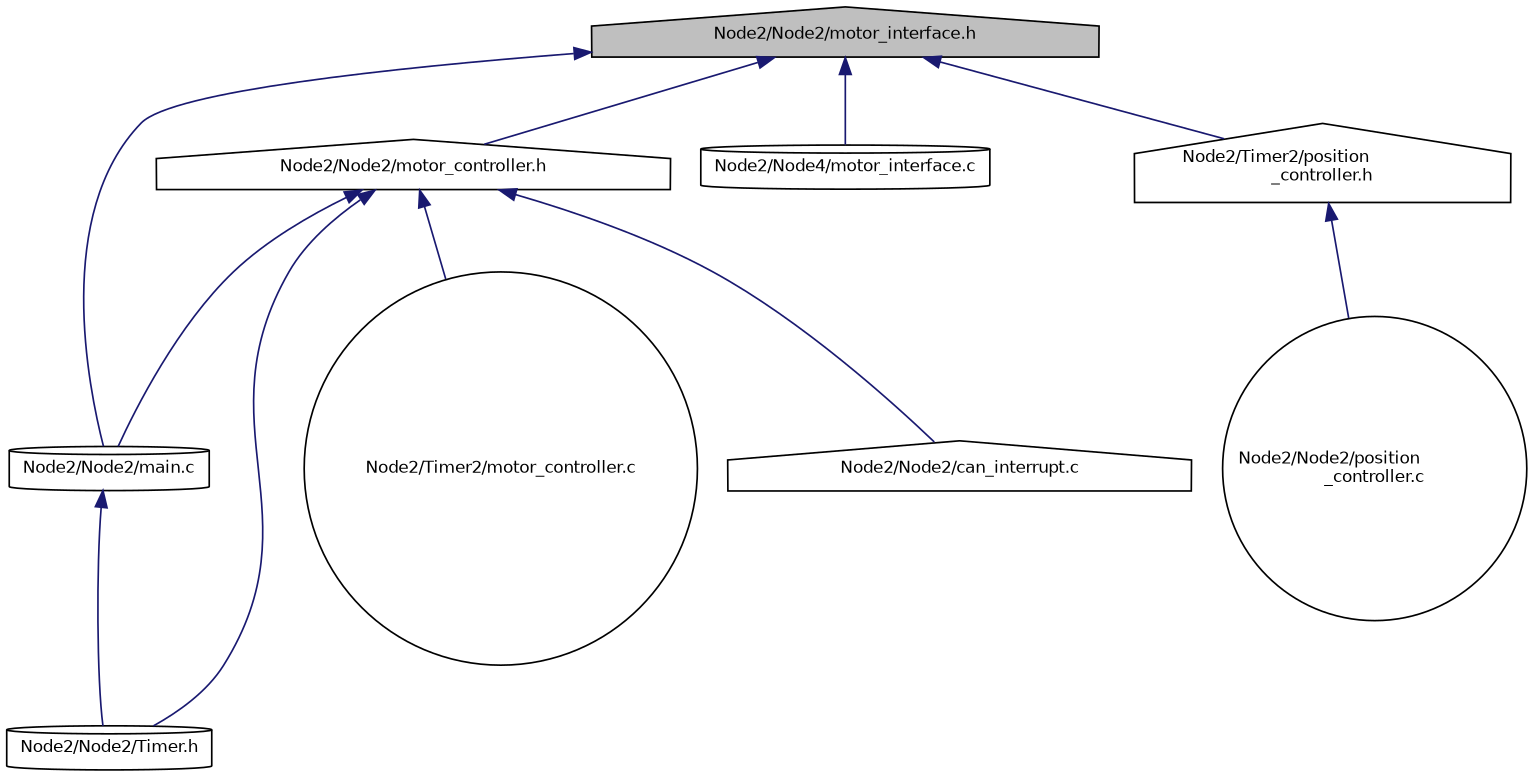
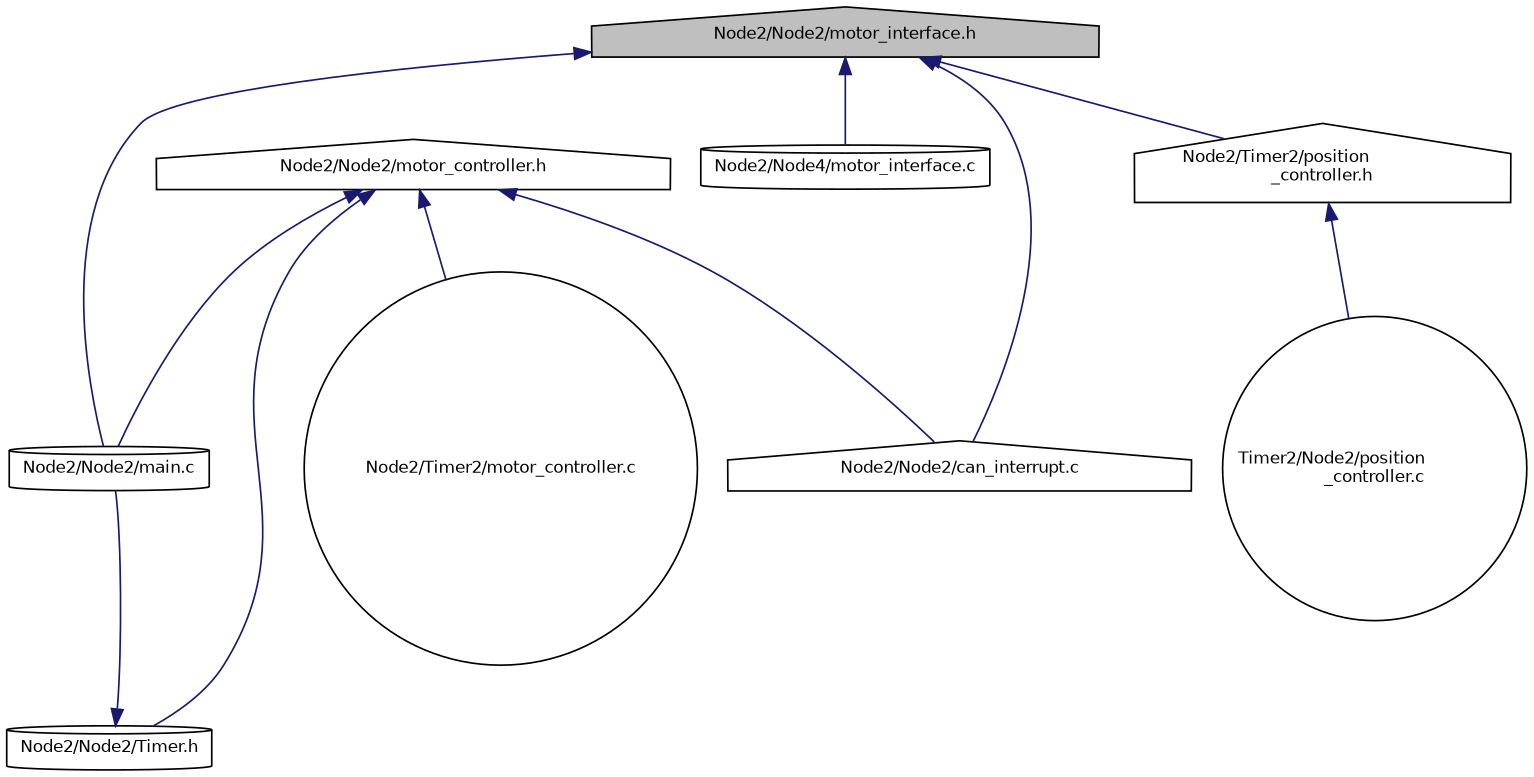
  digraph {
    node [color=black fillcolor=white fontname=Helvetica fontsize=10 shape=house style=filled]
    edge [color=midnightblue dir=back fontname=Helvetica fontsize=10 labelfontname=Helvetica labelfontsize=10 style=solid]
    n1 [fillcolor=grey75 fontcolor=black height=0.2 label="Node2/Node2/motor_interface.h" width=0.4]
    n2 [height=0.2 label="Node2/Node2/motor_controller.h" width=0.4]
    n3 [height=0.2 label="Node2/Node2/main.c" shape=cylinder width=0.4]
    n4 [height=0.2 label="Node2/Node4/motor_interface.c" shape=cylinder width=0.4]
    n5 [height=0.2 label="Node2/Timer2/position\l_controller.h" width=0.4]
    n6 [height=0.2 label="Node2/Node2/Timer.h" shape=cylinder width=0.4]
    n7 [height=0.2 label="Node2/Timer2/motor_controller.c" shape=circle width=0.4]
    n8 [height=0.2 label="Node2/Node2/can_interrupt.c" width=0.4]
-   n9 [height=0.2 label="Node2/Node2/position\l_controller.c" shape=circle width=0.4]
-   n1 -> n2
+   n9 [height=0.2 label="Timer2/Node2/position\l_controller.c" shape=circle width=0.4]
+   n1 -> n8
    n1 -> n3
    n1 -> n4
    n1 -> n5
    n2 -> n3
    n2 -> n6
    n2 -> n7
    n2 -> n8
    n5 -> n9
-   n3 -> n6
+   n6 -> n3
  }
